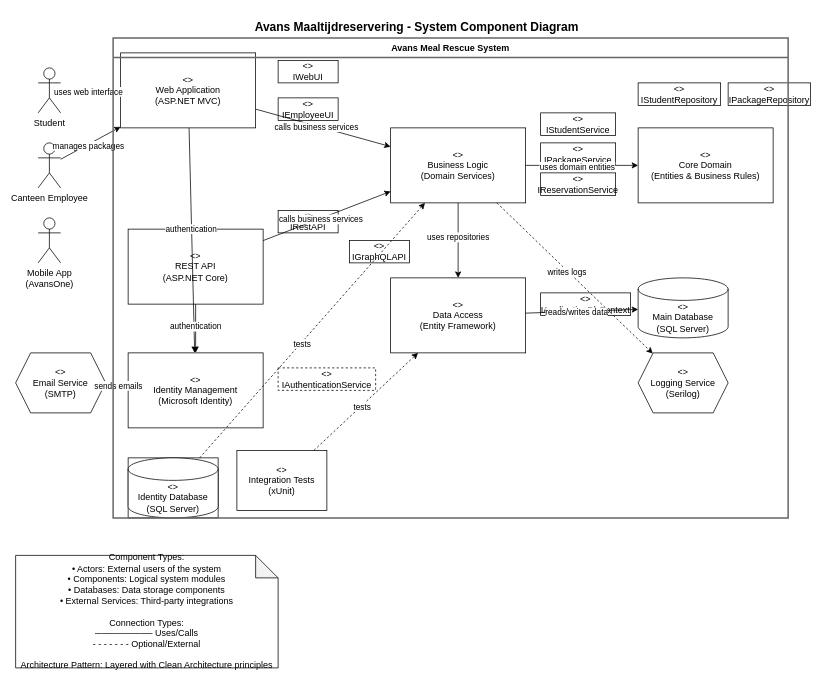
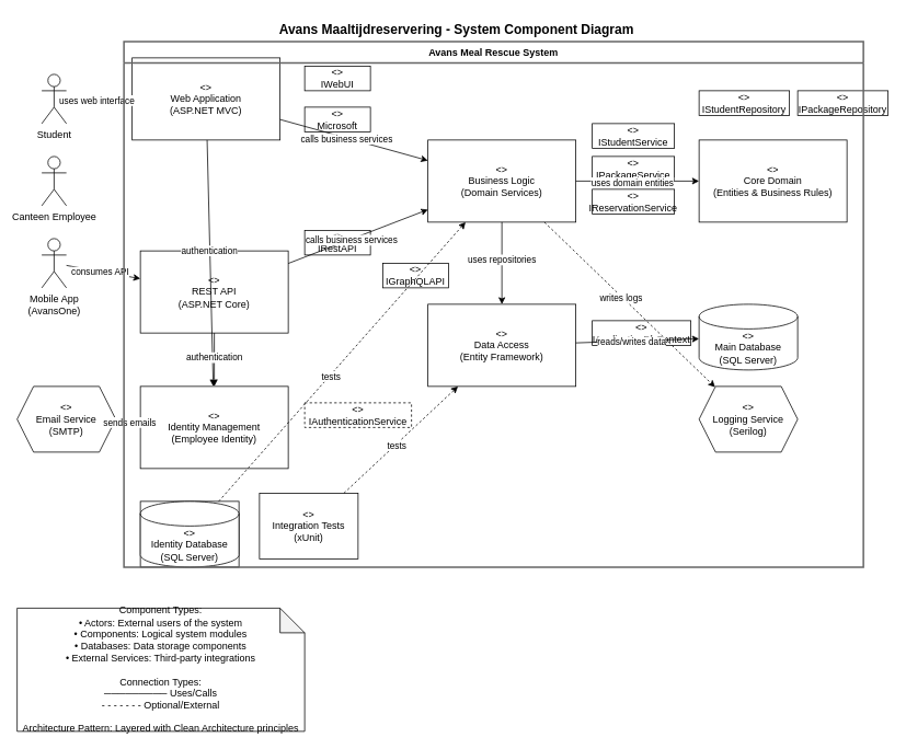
  <mxCell id="0" />
  <mxCell id="1" parent="0" />
  <mxCell id="2" value="Avans Maaltijdreservering - System Component Diagram" style="text;html=1;align=center;verticalAlign=middle;whiteSpace=wrap;rounded=0;fontStyle=1;fontSize=16;" vertex="1" parent="1"><mxGeometry x="320" y="20" width="470" height="30" as="geometry" /></mxCell>
  <mxCell id="3" value="Student" style="shape=umlActor;verticalLabelPosition=bottom;verticalAlign=top;html=1;outlineConnect=0;" vertex="1" parent="1"><mxGeometry x="50" y="90" width="30" height="60" as="geometry" /></mxCell>
  <mxCell id="4" value="Canteen Employee" style="shape=umlActor;verticalLabelPosition=bottom;verticalAlign=top;html=1;outlineConnect=0;" vertex="1" parent="1"><mxGeometry x="50" y="190" width="30" height="60" as="geometry" /></mxCell>
  <mxCell id="5" value="Mobile App&#10;(AvansOne)" style="shape=umlActor;verticalLabelPosition=bottom;verticalAlign=top;html=1;outlineConnect=0;" vertex="1" parent="1"><mxGeometry x="50" y="290" width="30" height="60" as="geometry" /></mxCell>
  <mxCell id="6" value="&lt;&lt;component&gt;&gt;&#10;Web Application&#10;(ASP.NET MVC)" style="html=1;dropTarget=0;whiteSpace=wrap;" vertex="1" parent="1"><mxGeometry x="160" y="70" width="180" height="100" as="geometry" /></mxCell>
  <mxCell id="7" value="&lt;&lt;interface&gt;&gt;&#10;IWebUI" style="html=1;whiteSpace=wrap;" vertex="1" parent="1"><mxGeometry x="370" y="80" width="80" height="30" as="geometry" /></mxCell>
- <mxCell id="8" value="&lt;&lt;interface&gt;&gt;&#10;IEmployeeUI" style="html=1;whiteSpace=wrap;" vertex="1" parent="1"><mxGeometry x="370" y="130" width="80" height="30" as="geometry" /></mxCell>
+ <mxCell id="8" value="&lt;&lt;interface&gt;&gt;&#10;Microsoft" style="html=1;whiteSpace=wrap;" vertex="1" parent="1"><mxGeometry x="370" y="130" width="80" height="30" as="geometry" /></mxCell>
  <mxCell id="9" value="&lt;&lt;component&gt;&gt;&#10;REST API&#10;(ASP.NET Core)" style="html=1;dropTarget=0;whiteSpace=wrap;" vertex="1" parent="1"><mxGeometry x="170" y="305" width="180" height="100" as="geometry" /></mxCell>
  <mxCell id="10" value="&lt;&lt;interface&gt;&gt;&#10;IRestAPI" style="html=1;whiteSpace=wrap;" vertex="1" parent="1"><mxGeometry x="370" y="280" width="80" height="30" as="geometry" /></mxCell>
  <mxCell id="11" value="&lt;&lt;interface&gt;&gt;&#10;IGraphQLAPI" style="html=1;whiteSpace=wrap;" vertex="1" parent="1"><mxGeometry x="465" y="320" width="80" height="30" as="geometry" /></mxCell>
  <mxCell id="12" value="&lt;&lt;component&gt;&gt;&#10;Business Logic&#10;(Domain Services)" style="html=1;dropTarget=0;whiteSpace=wrap;" vertex="1" parent="1"><mxGeometry x="520" y="170" width="180" height="100" as="geometry" /></mxCell>
  <mxCell id="13" value="&lt;&lt;interface&gt;&gt;&#10;IStudentService" style="html=1;whiteSpace=wrap;" vertex="1" parent="1"><mxGeometry x="720" y="150" width="100" height="30" as="geometry" /></mxCell>
  <mxCell id="14" value="&lt;&lt;interface&gt;&gt;&#10;IPackageService" style="html=1;whiteSpace=wrap;" vertex="1" parent="1"><mxGeometry x="720" y="190" width="100" height="30" as="geometry" /></mxCell>
  <mxCell id="15" value="&lt;&lt;interface&gt;&gt;&#10;IReservationService" style="html=1;whiteSpace=wrap;" vertex="1" parent="1"><mxGeometry x="720" y="230" width="100" height="30" as="geometry" /></mxCell>
  <mxCell id="16" value="&lt;&lt;component&gt;&gt;&#10;Core Domain&#10;(Entities &amp; Business Rules)" style="html=1;dropTarget=0;whiteSpace=wrap;" vertex="1" parent="1"><mxGeometry x="850" y="170" width="180" height="100" as="geometry" /></mxCell>
  <mxCell id="17" value="&lt;&lt;interface&gt;&gt;&#10;IStudentRepository" style="html=1;whiteSpace=wrap;" vertex="1" parent="1"><mxGeometry x="850" y="110" width="110" height="30" as="geometry" /></mxCell>
  <mxCell id="18" value="&lt;&lt;interface&gt;&gt;&#10;IPackageRepository" style="html=1;whiteSpace=wrap;" vertex="1" parent="1"><mxGeometry x="970" y="110" width="110" height="30" as="geometry" /></mxCell>
  <mxCell id="19" value="&lt;&lt;component&gt;&gt;&#10;Data Access&#10;(Entity Framework)" style="html=1;dropTarget=0;whiteSpace=wrap;" vertex="1" parent="1"><mxGeometry x="520" y="370" width="180" height="100" as="geometry" /></mxCell>
  <mxCell id="20" value="&lt;&lt;interface&gt;&gt;&#10;IApplicationDbContext" style="html=1;whiteSpace=wrap;" vertex="1" parent="1"><mxGeometry x="720" y="390" width="120" height="30" as="geometry" /></mxCell>
- <mxCell id="21" value="&lt;&lt;component&gt;&gt;&#10;Identity Management&#10;(Microsoft Identity)" style="html=1;dropTarget=0;whiteSpace=wrap;" vertex="1" parent="1"><mxGeometry x="170" y="470" width="180" height="100" as="geometry" /></mxCell>
+ <mxCell id="21" value="&lt;&lt;component&gt;&gt;&#10;Identity Management&#10;(Employee Identity)" style="html=1;dropTarget=0;whiteSpace=wrap;" vertex="1" parent="1"><mxGeometry x="170" y="470" width="180" height="100" as="geometry" /></mxCell>
  <mxCell id="22" value="&lt;&lt;interface&gt;&gt;&#10;IAuthenticationService" style="html=1;whiteSpace=wrap;dashed=1;" vertex="1" parent="1"><mxGeometry x="370" y="490" width="130" height="30" as="geometry" /></mxCell>
  <mxCell id="23" value="&lt;&lt;component&gt;&gt;&#10;Unit Tests&#10;(xUnit)" style="html=1;dropTarget=0;whiteSpace=wrap;" vertex="1" parent="1"><mxGeometry x="170" y="610" width="120" height="80" as="geometry" /></mxCell>
  <mxCell id="24" value="&lt;&lt;component&gt;&gt;&#10;Integration Tests&#10;(xUnit)" style="html=1;dropTarget=0;whiteSpace=wrap;" vertex="1" parent="1"><mxGeometry x="315" y="600" width="120" height="80" as="geometry" /></mxCell>
  <mxCell id="25" value="&lt;&lt;component&gt;&gt;&#10;Main Database&#10;(SQL Server)" style="shape=cylinder3;whiteSpace=wrap;html=1;boundedLbl=1;backgroundOutline=1;size=15;" vertex="1" parent="1"><mxGeometry x="850" y="370" width="120" height="80" as="geometry" /></mxCell>
  <mxCell id="26" value="&lt;&lt;component&gt;&gt;&#10;Identity Database&#10;(SQL Server)" style="shape=cylinder3;whiteSpace=wrap;html=1;boundedLbl=1;backgroundOutline=1;size=15;" vertex="1" parent="1"><mxGeometry x="170" y="610" width="120" height="80" as="geometry" /></mxCell>
  <mxCell id="27" value="&lt;&lt;component&gt;&gt;&#10;Email Service&#10;(SMTP)" style="shape=hexagon;perimeter=hexagonPerimeter2;whiteSpace=wrap;html=1;fixedSize=1;" vertex="1" parent="1"><mxGeometry x="20" y="470" width="120" height="80" as="geometry" /></mxCell>
  <mxCell id="28" value="&lt;&lt;component&gt;&gt;&#10;Logging Service&#10;(Serilog)" style="shape=hexagon;perimeter=hexagonPerimeter2;whiteSpace=wrap;html=1;fixedSize=1;" vertex="1" parent="1"><mxGeometry x="850" y="470" width="120" height="80" as="geometry" /></mxCell>
  <mxCell id="29" value="" style="endArrow=classic;html=1;rounded=0;" edge="1" parent="1" source="3" target="6"><mxGeometry width="50" height="50" relative="1" as="geometry"><mxPoint x="90" y="120" as="sourcePoint" /><mxPoint x="140" y="70" as="targetPoint" /></mxGeometry></mxCell>
  <mxCell id="30" value="uses web interface" style="edgeLabel;html=1;align=center;verticalAlign=middle;resizable=0;points=[];" vertex="1" connectable="0" parent="29"><mxGeometry x="-0.1" y="-1" relative="1" as="geometry"><mxPoint as="offset" /></mxGeometry></mxCell>
- <mxCell id="31" value="" style="endArrow=classic;html=1;rounded=0;" edge="1" parent="1" source="4" target="6"><mxGeometry width="50" height="50" relative="1" as="geometry"><mxPoint x="90" y="210" as="sourcePoint" /><mxPoint x="170" y="170" as="targetPoint" /></mxGeometry></mxCell>
- <mxCell id="32" value="manages packages" style="edgeLabel;html=1;align=center;verticalAlign=middle;resizable=0;points=[];" vertex="1" connectable="0" parent="31"><mxGeometry x="-0.1" y="-1" relative="1" as="geometry"><mxPoint as="offset" /></mxGeometry></mxCell>
+ <mxCell id="33" value="" style="endArrow=classic;html=1;rounded=0;" edge="1" parent="1" source="5" target="9"><mxGeometry width="50" height="50" relative="1" as="geometry"><mxPoint x="90" y="320" as="sourcePoint" /><mxPoint x="170" y="320" as="targetPoint" /></mxGeometry></mxCell>
+ <mxCell id="34" value="consumes API" style="edgeLabel;html=1;align=center;verticalAlign=middle;resizable=0;points=[];" vertex="1" connectable="0" parent="33"><mxGeometry x="-0.1" y="-1" relative="1" as="geometry"><mxPoint as="offset" /></mxGeometry></mxCell>
  <mxCell id="35" value="" style="endArrow=classic;html=1;rounded=0;" edge="1" parent="1" source="6" target="12"><mxGeometry width="50" height="50" relative="1" as="geometry"><mxPoint x="370" y="140" as="sourcePoint" /><mxPoint x="420" y="90" as="targetPoint" /></mxGeometry></mxCell>
  <mxCell id="36" value="calls business services" style="edgeLabel;html=1;align=center;verticalAlign=middle;resizable=0;points=[];" vertex="1" connectable="0" parent="35"><mxGeometry x="-0.1" y="-1" relative="1" as="geometry"><mxPoint as="offset" /></mxGeometry></mxCell>
  <mxCell id="37" value="" style="endArrow=classic;html=1;rounded=0;" edge="1" parent="1" source="9" target="12"><mxGeometry width="50" height="50" relative="1" as="geometry"><mxPoint x="370" y="290" as="sourcePoint" /><mxPoint x="470" y="240" as="targetPoint" /></mxGeometry></mxCell>
  <mxCell id="38" value="calls business services" style="edgeLabel;html=1;align=center;verticalAlign=middle;resizable=0;points=[];" vertex="1" connectable="0" parent="37"><mxGeometry x="-0.1" y="-1" relative="1" as="geometry"><mxPoint as="offset" /></mxGeometry></mxCell>
  <mxCell id="39" value="" style="endArrow=classic;html=1;rounded=0;" edge="1" parent="1" source="12" target="16"><mxGeometry width="50" height="50" relative="1" as="geometry"><mxPoint x="720" y="220" as="sourcePoint" /><mxPoint x="850" y="220" as="targetPoint" /></mxGeometry></mxCell>
  <mxCell id="40" value="uses domain entities" style="edgeLabel;html=1;align=center;verticalAlign=middle;resizable=0;points=[];" vertex="1" connectable="0" parent="39"><mxGeometry x="-0.1" y="-1" relative="1" as="geometry"><mxPoint as="offset" /></mxGeometry></mxCell>
  <mxCell id="41" value="" style="endArrow=classic;html=1;rounded=0;" edge="1" parent="1" source="12" target="19"><mxGeometry width="50" height="50" relative="1" as="geometry"><mxPoint x="610" y="280" as="sourcePoint" /><mxPoint x="610" y="370" as="targetPoint" /></mxGeometry></mxCell>
  <mxCell id="42" value="uses repositories" style="edgeLabel;html=1;align=center;verticalAlign=middle;resizable=0;points=[];" vertex="1" connectable="0" parent="41"><mxGeometry x="-0.1" y="-1" relative="1" as="geometry"><mxPoint as="offset" /></mxGeometry></mxCell>
  <mxCell id="43" value="" style="endArrow=classic;html=1;rounded=0;" edge="1" parent="1" source="19" target="25"><mxGeometry width="50" height="50" relative="1" as="geometry"><mxPoint x="720" y="410" as="sourcePoint" /><mxPoint x="850" y="410" as="targetPoint" /></mxGeometry></mxCell>
  <mxCell id="44" value="reads/writes data" style="edgeLabel;html=1;align=center;verticalAlign=middle;resizable=0;points=[];" vertex="1" connectable="0" parent="43"><mxGeometry x="-0.1" y="-1" relative="1" as="geometry"><mxPoint as="offset" /></mxGeometry></mxCell>
  <mxCell id="45" value="" style="endArrow=classic;html=1;rounded=0;" edge="1" parent="1" source="6" target="21"><mxGeometry width="50" height="50" relative="1" as="geometry"><mxPoint x="260" y="170" as="sourcePoint" /><mxPoint x="260" y="470" as="targetPoint" /></mxGeometry></mxCell>
  <mxCell id="46" value="authentication" style="edgeLabel;html=1;align=center;verticalAlign=middle;resizable=0;points=[];" vertex="1" connectable="0" parent="45"><mxGeometry x="-0.1" y="-1" relative="1" as="geometry"><mxPoint as="offset" /></mxGeometry></mxCell>
  <mxCell id="47" value="" style="endArrow=classic;html=1;rounded=0;" edge="1" parent="1" source="9" target="21"><mxGeometry width="50" height="50" relative="1" as="geometry"><mxPoint x="300" y="370" as="sourcePoint" /><mxPoint x="300" y="470" as="targetPoint" /></mxGeometry></mxCell>
  <mxCell id="48" value="authentication" style="edgeLabel;html=1;align=center;verticalAlign=middle;resizable=0;points=[];" vertex="1" connectable="0" parent="47"><mxGeometry x="-0.1" y="-1" relative="1" as="geometry"><mxPoint as="offset" /></mxGeometry></mxCell>
  <mxCell id="49" value="" style="endArrow=classic;html=1;rounded=0;dashed=1;" edge="1" parent="1" source="23" target="12"><mxGeometry width="50" height="50" relative="1" as="geometry"><mxPoint x="230" y="610" as="sourcePoint" /><mxPoint x="570" y="270" as="targetPoint" /></mxGeometry></mxCell>
  <mxCell id="50" value="tests" style="edgeLabel;html=1;align=center;verticalAlign=middle;resizable=0;points=[];" vertex="1" connectable="0" parent="49"><mxGeometry x="-0.1" y="-1" relative="1" as="geometry"><mxPoint as="offset" /></mxGeometry></mxCell>
  <mxCell id="51" value="" style="endArrow=classic;html=1;rounded=0;dashed=1;" edge="1" parent="1" source="24" target="19"><mxGeometry width="50" height="50" relative="1" as="geometry"><mxPoint x="380" y="610" as="sourcePoint" /><mxPoint x="580" y="470" as="targetPoint" /></mxGeometry></mxCell>
  <mxCell id="52" value="tests" style="edgeLabel;html=1;align=center;verticalAlign=middle;resizable=0;points=[];" vertex="1" connectable="0" parent="51"><mxGeometry x="-0.1" y="-1" relative="1" as="geometry"><mxPoint as="offset" /></mxGeometry></mxCell>
  <mxCell id="53" value="" style="endArrow=classic;html=1;rounded=0;dashed=1;" edge="1" parent="1" source="21" target="27"><mxGeometry width="50" height="50" relative="1" as="geometry"><mxPoint x="170" y="510" as="sourcePoint" /><mxPoint x="140" y="510" as="targetPoint" /></mxGeometry></mxCell>
  <mxCell id="54" value="sends emails" style="edgeLabel;html=1;align=center;verticalAlign=middle;resizable=0;points=[];" vertex="1" connectable="0" parent="53"><mxGeometry x="-0.1" y="-1" relative="1" as="geometry"><mxPoint as="offset" /></mxGeometry></mxCell>
  <mxCell id="55" value="" style="endArrow=classic;html=1;rounded=0;dashed=1;" edge="1" parent="1" source="12" target="28"><mxGeometry width="50" height="50" relative="1" as="geometry"><mxPoint x="670" y="270" as="sourcePoint" /><mxPoint x="870" y="470" as="targetPoint" /></mxGeometry></mxCell>
  <mxCell id="56" value="writes logs" style="edgeLabel;html=1;align=center;verticalAlign=middle;resizable=0;points=[];" vertex="1" connectable="0" parent="55"><mxGeometry x="-0.1" y="-1" relative="1" as="geometry"><mxPoint as="offset" /></mxGeometry></mxCell>
  <mxCell id="57" value="Avans Meal Rescue System" style="swimlane;fontStyle=1;align=center;verticalAlign=top;childLayout=stackLayout;horizontal=1;startSize=26;horizontalStack=0;resizeParent=1;resizeParentMax=0;resizeLast=0;collapsible=1;marginBottom=0;whiteSpace=wrap;html=1;fillColor=none;strokeColor=#666666;strokeWidth=2;" vertex="1" parent="1"><mxGeometry x="150" y="50" width="900" height="640" as="geometry" /></mxCell>
  <mxCell id="58" value="Component Types:&#10;• Actors: External users of the system&#10;• Components: Logical system modules&#10;• Databases: Data storage components&#10;• External Services: Third-party integrations&#10;&#10;Connection Types:&#10;─────────  Uses/Calls&#10;- - - - - - -  Optional/External&#10;&#10;Architecture Pattern: Layered with Clean Architecture principles" style="shape=note;whiteSpace=wrap;html=1;backgroundOutline=1;darkOpacity=0.05;" vertex="1" parent="1"><mxGeometry x="20" y="740" width="350" height="150" as="geometry" /></mxCell>
